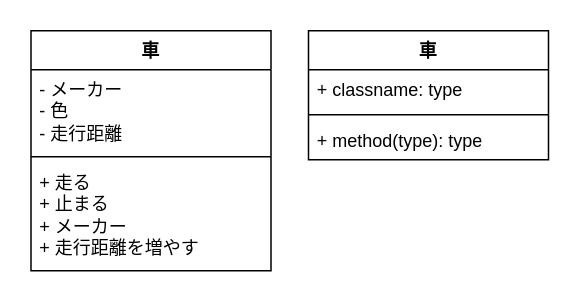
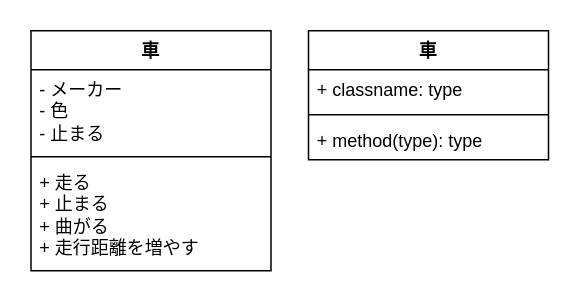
  <mxCell id="0" />
  <mxCell id="1" parent="0" />
  <mxCell id="2" value="車" style="swimlane;fontStyle=1;align=center;verticalAlign=top;childLayout=stackLayout;horizontal=1;startSize=26;horizontalStack=0;resizeParent=1;resizeParentMax=0;resizeLast=0;collapsible=1;marginBottom=0;whiteSpace=wrap;html=1;" parent="1" vertex="1"><mxGeometry x="20" y="20" width="160" height="160" as="geometry" /></mxCell>
- <mxCell id="3" value="- メーカー&lt;div&gt;- 色&lt;br&gt;&lt;/div&gt;&lt;div&gt;- 走行距離&lt;br&gt;&lt;/div&gt;" style="text;strokeColor=none;fillColor=none;align=left;verticalAlign=top;spacingLeft=4;spacingRight=4;overflow=hidden;rotatable=0;points=[[0,0.5],[1,0.5]];portConstraint=eastwest;whiteSpace=wrap;html=1;" parent="2" vertex="1"><mxGeometry y="26" width="160" height="54" as="geometry" /></mxCell>
+ <mxCell id="3" value="- メーカー&lt;div&gt;- 色&lt;br&gt;&lt;/div&gt;&lt;div&gt;- 止まる&lt;br&gt;&lt;/div&gt;" style="text;strokeColor=none;fillColor=none;align=left;verticalAlign=top;spacingLeft=4;spacingRight=4;overflow=hidden;rotatable=0;points=[[0,0.5],[1,0.5]];portConstraint=eastwest;whiteSpace=wrap;html=1;" parent="2" vertex="1"><mxGeometry y="26" width="160" height="54" as="geometry" /></mxCell>
  <mxCell id="4" value="" style="line;strokeWidth=1;fillColor=none;align=left;verticalAlign=middle;spacingTop=-1;spacingLeft=3;spacingRight=3;rotatable=0;labelPosition=right;points=[];portConstraint=eastwest;strokeColor=inherit;" parent="2" vertex="1"><mxGeometry y="80" width="160" height="8" as="geometry" /></mxCell>
- <mxCell id="5" value="+ 走る&lt;br&gt;&lt;div&gt;&lt;span style=&quot;background-color: initial;&quot;&gt;+&amp;nbsp;&lt;/span&gt;止まる&lt;/div&gt;&lt;div&gt;&lt;span style=&quot;background-color: initial;&quot;&gt;+&amp;nbsp;&lt;/span&gt;メーカー&lt;/div&gt;&lt;div&gt;+ 走行距離を増やす&lt;/div&gt;" style="text;strokeColor=none;fillColor=none;align=left;verticalAlign=top;spacingLeft=4;spacingRight=4;overflow=hidden;rotatable=0;points=[[0,0.5],[1,0.5]];portConstraint=eastwest;whiteSpace=wrap;html=1;" parent="2" vertex="1"><mxGeometry y="88" width="160" height="72" as="geometry" /></mxCell>
+ <mxCell id="5" value="+ 走る&lt;br&gt;&lt;div&gt;&lt;span style=&quot;background-color: initial;&quot;&gt;+&amp;nbsp;&lt;/span&gt;止まる&lt;/div&gt;&lt;div&gt;&lt;span style=&quot;background-color: initial;&quot;&gt;+&amp;nbsp;&lt;/span&gt;曲がる&lt;/div&gt;&lt;div&gt;+ 走行距離を増やす&lt;/div&gt;" style="text;strokeColor=none;fillColor=none;align=left;verticalAlign=top;spacingLeft=4;spacingRight=4;overflow=hidden;rotatable=0;points=[[0,0.5],[1,0.5]];portConstraint=eastwest;whiteSpace=wrap;html=1;" parent="2" vertex="1"><mxGeometry y="88" width="160" height="72" as="geometry" /></mxCell>
  <mxCell id="6" value="車" style="swimlane;fontStyle=1;align=center;verticalAlign=top;childLayout=stackLayout;horizontal=1;startSize=26;horizontalStack=0;resizeParent=1;resizeParentMax=0;resizeLast=0;collapsible=1;marginBottom=0;whiteSpace=wrap;html=1;" parent="1" vertex="1"><mxGeometry x="205" y="20" width="160" height="86" as="geometry" /></mxCell>
  <mxCell id="7" value="+ classname: type" style="text;strokeColor=none;fillColor=none;align=left;verticalAlign=top;spacingLeft=4;spacingRight=4;overflow=hidden;rotatable=0;points=[[0,0.5],[1,0.5]];portConstraint=eastwest;whiteSpace=wrap;html=1;" parent="6" vertex="1"><mxGeometry y="26" width="160" height="26" as="geometry" /></mxCell>
  <mxCell id="8" value="" style="line;strokeWidth=1;fillColor=none;align=left;verticalAlign=middle;spacingTop=-1;spacingLeft=3;spacingRight=3;rotatable=0;labelPosition=right;points=[];portConstraint=eastwest;strokeColor=inherit;" parent="6" vertex="1"><mxGeometry y="52" width="160" height="8" as="geometry" /></mxCell>
  <mxCell id="9" value="+ method(type): type" style="text;strokeColor=none;fillColor=none;align=left;verticalAlign=top;spacingLeft=4;spacingRight=4;overflow=hidden;rotatable=0;points=[[0,0.5],[1,0.5]];portConstraint=eastwest;whiteSpace=wrap;html=1;" parent="6" vertex="1"><mxGeometry y="60" width="160" height="26" as="geometry" /></mxCell>
